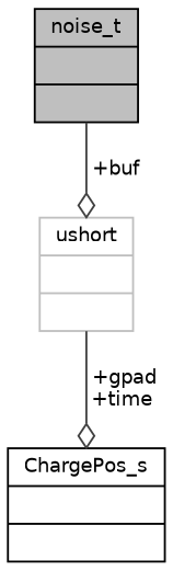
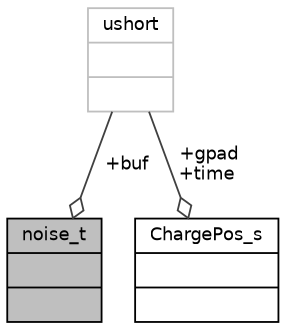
  digraph {
    node [color=black fontname=Helvetica fontsize=10 shape=record]
    edge [arrowhead=odiamond color=grey25 fontname=Helvetica fontsize=10 labelfontname=Helvetica labelfontsize=10 style=solid]
    n1 [fillcolor=grey75 fontcolor=black height=0.2 label="{noise_t\n||}" style=filled width=0.4]
    n2 [color=grey75 height=0.2 label="{ushort\n||}" width=0.4]
    n3 [height=0.2 label="{ChargePos_s\n||}" width=0.4]
-   n1 -> n2 [label=" +buf"]
+   n2 -> n1 [label=" +buf"]
    n2 -> n3 [label=" +gpad\n+time"]
  }
